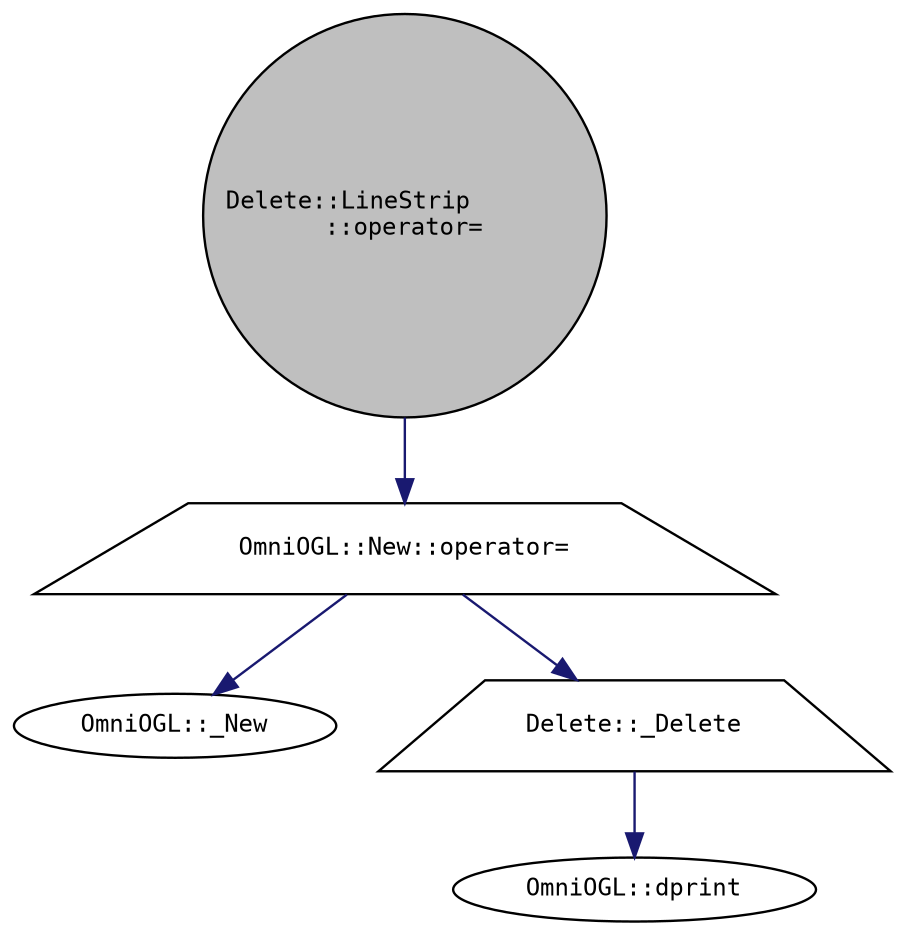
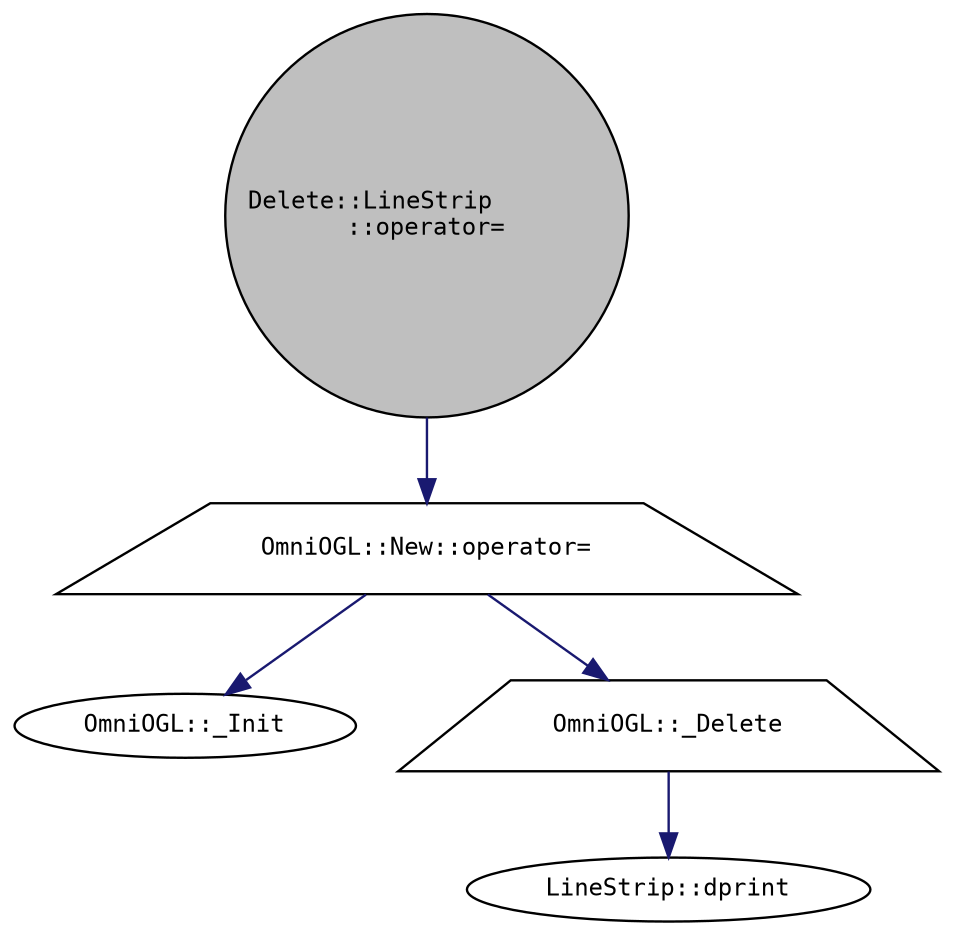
  digraph {
    fontname="DejaVu Sans Mono"
    rankdir=TB
    node [color=black fillcolor=white fontname="DejaVu Sans Mono" fontsize=10 shape=trapezium style=filled]
    edge [color=midnightblue fontname="DejaVu Sans Mono" fontsize=10 labelfontname=Helvetica labelfontsize=10 style=solid]
    n1 [fillcolor=grey75 fontcolor=black height=0.2 label="Delete::LineStrip\l::operator=" shape=circle width=0.4]
    n2 [height=0.2 label="OmniOGL::New::operator=" width=0.4]
-   n3 [height=0.2 label="OmniOGL::_New" shape=ellipse width=0.4]
-   n4 [height=0.2 label="Delete::_Delete" width=0.4]
-   n5 [height=0.2 label="OmniOGL::dprint" shape=ellipse width=0.4]
+   n3 [height=0.2 label="OmniOGL::_Init" shape=ellipse width=0.4]
+   n4 [height=0.2 label="OmniOGL::_Delete" width=0.4]
+   n5 [height=0.2 label="LineStrip::dprint" shape=ellipse width=0.4]
    n1 -> n2
    n2 -> n3
    n2 -> n4
    n4 -> n5
  }
